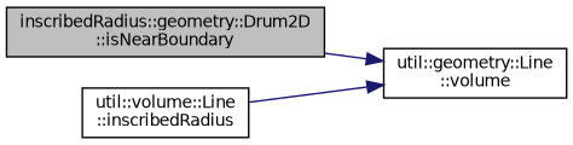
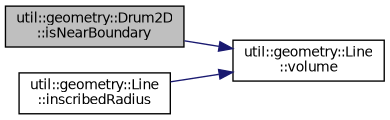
  digraph {
    rankdir=LR
    node [color=black fillcolor=white fontname=Helvetica fontsize=10 shape=record style=filled]
    edge [color=midnightblue fontname=Helvetica fontsize=10 labelfontname=Helvetica labelfontsize=10 style=solid]
-   n1 [fillcolor=grey75 fontcolor=black height=0.2 label="inscribedRadius::geometry::Drum2D\l::isNearBoundary" width=0.4]
+   n1 [fillcolor=grey75 fontcolor=black height=0.2 label="util::geometry::Drum2D\l::isNearBoundary" width=0.4]
    n2 [height=0.2 label="util::geometry::Line\l::volume" width=0.4]
-   n3 [height=0.2 label="util::volume::Line\l::inscribedRadius" width=0.4]
+   n3 [height=0.2 label="util::geometry::Line\l::inscribedRadius" width=0.4]
    n1 -> n2
    n3 -> n2
  }
